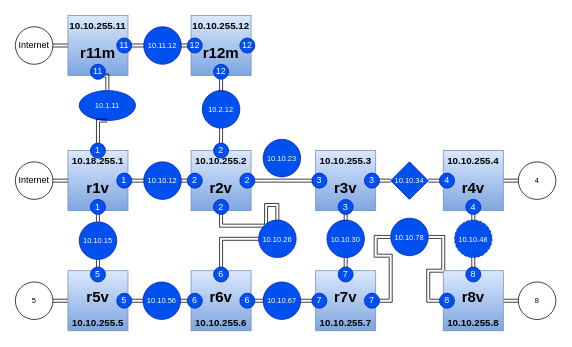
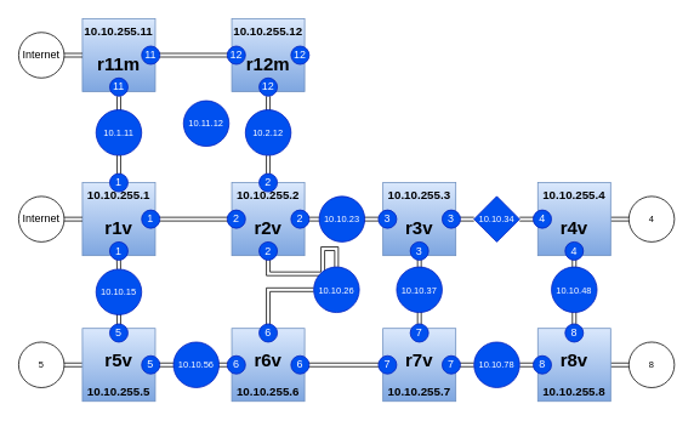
  <mxCell id="0" />
  <mxCell id="1" parent="0" />
  <mxCell id="2" style="edgeStyle=orthogonalEdgeStyle;rounded=0;orthogonalLoop=1;jettySize=auto;html=1;entryX=0;entryY=0.5;entryDx=0;entryDy=0;shape=link;" edge="1" parent="1" source="4" target="10"><mxGeometry relative="1" as="geometry" /></mxCell>
  <mxCell id="3" style="edgeStyle=orthogonalEdgeStyle;rounded=0;orthogonalLoop=1;jettySize=auto;html=1;entryX=0.5;entryY=0;entryDx=0;entryDy=0;shape=link;" edge="1" parent="1" source="28" target="7"><mxGeometry relative="1" as="geometry" /></mxCell>
- <mxCell id="4" value="&lt;div style=&quot;font-size: 13px;&quot;&gt;10.18.255.1&lt;/div&gt;&lt;div style=&quot;font-size: 13px;&quot;&gt;&lt;br&gt;&lt;/div&gt;&lt;div style=&quot;font-size: 13px;&quot;&gt;&lt;font style=&quot;font-size: 20px;&quot;&gt;r1v&lt;/font&gt;&lt;/div&gt;" style="whiteSpace=wrap;html=1;aspect=fixed;fontSize=13;fillColor=#dae8fc;strokeColor=#6c8ebf;gradientColor=#7ea6e0;verticalAlign=top;fontStyle=1" vertex="1" parent="1"><mxGeometry x="90" y="200" width="80" height="80" as="geometry" /></mxCell>
+ <mxCell id="4" value="&lt;div style=&quot;font-size: 13px;&quot;&gt;10.10.255.1&lt;/div&gt;&lt;div style=&quot;font-size: 13px;&quot;&gt;&lt;br&gt;&lt;/div&gt;&lt;div style=&quot;font-size: 13px;&quot;&gt;&lt;font style=&quot;font-size: 20px;&quot;&gt;r1v&lt;/font&gt;&lt;/div&gt;" style="whiteSpace=wrap;html=1;aspect=fixed;fontSize=13;fillColor=#dae8fc;strokeColor=#6c8ebf;gradientColor=#7ea6e0;verticalAlign=top;fontStyle=1" vertex="1" parent="1"><mxGeometry x="90" y="200" width="80" height="80" as="geometry" /></mxCell>
  <mxCell id="5" style="edgeStyle=orthogonalEdgeStyle;rounded=0;orthogonalLoop=1;jettySize=auto;html=1;entryX=0;entryY=0.5;entryDx=0;entryDy=0;shape=link;" edge="1" parent="1" source="7" target="12"><mxGeometry relative="1" as="geometry" /></mxCell>
  <mxCell id="6" style="edgeStyle=orthogonalEdgeStyle;rounded=0;orthogonalLoop=1;jettySize=auto;html=1;entryX=1;entryY=0.5;entryDx=0;entryDy=0;shape=link;" edge="1" parent="1" source="7" target="61"><mxGeometry relative="1" as="geometry" /></mxCell>
  <mxCell id="7" value="&lt;div style=&quot;font-size: 13px;&quot;&gt;&lt;font style=&quot;font-size: 20px;&quot;&gt;r5v&lt;/font&gt;&lt;/div&gt;&lt;div style=&quot;font-size: 13px;&quot;&gt;&lt;br style=&quot;font-size: 13px;&quot;&gt;&lt;/div&gt;&lt;div style=&quot;font-size: 13px;&quot;&gt;10.10.255.5&lt;br style=&quot;font-size: 13px;&quot;&gt;&lt;/div&gt;" style="whiteSpace=wrap;html=1;aspect=fixed;fontSize=13;fillColor=#dae8fc;strokeColor=#6c8ebf;gradientColor=#7ea6e0;verticalAlign=bottom;fontStyle=1" vertex="1" parent="1"><mxGeometry x="90" y="360" width="80" height="80" as="geometry" /></mxCell>
  <mxCell id="8" style="edgeStyle=orthogonalEdgeStyle;rounded=0;orthogonalLoop=1;jettySize=auto;html=1;entryX=0;entryY=0.5;entryDx=0;entryDy=0;shape=link;" edge="1" parent="1" source="10" target="15"><mxGeometry relative="1" as="geometry" /></mxCell>
  <mxCell id="9" style="edgeStyle=orthogonalEdgeStyle;rounded=0;orthogonalLoop=1;jettySize=auto;html=1;entryX=0.5;entryY=0;entryDx=0;entryDy=0;shape=link;" edge="1" parent="1" source="32" target="12"><mxGeometry relative="1" as="geometry" /></mxCell>
  <mxCell id="10" value="&lt;div style=&quot;font-size: 13px;&quot;&gt;10.10.255.2&lt;/div&gt;&lt;div style=&quot;font-size: 13px;&quot;&gt;&lt;br&gt;&lt;/div&gt;&lt;div style=&quot;font-size: 13px;&quot;&gt;&lt;font style=&quot;font-size: 20px;&quot;&gt;r2v&lt;/font&gt;&lt;/div&gt;" style="whiteSpace=wrap;html=1;aspect=fixed;fontSize=13;fillColor=#dae8fc;strokeColor=#6c8ebf;gradientColor=#7ea6e0;verticalAlign=top;fontStyle=1" vertex="1" parent="1"><mxGeometry x="254" y="200" width="80" height="80" as="geometry" /></mxCell>
  <mxCell id="11" style="edgeStyle=orthogonalEdgeStyle;rounded=0;orthogonalLoop=1;jettySize=auto;html=1;entryX=0;entryY=0.5;entryDx=0;entryDy=0;shape=link;" edge="1" parent="1" source="12" target="17"><mxGeometry relative="1" as="geometry" /></mxCell>
  <mxCell id="12" value="&lt;div style=&quot;font-size: 20px;&quot;&gt;r6v&lt;/div&gt;&lt;div style=&quot;font-size: 13px;&quot;&gt;&lt;br style=&quot;font-size: 13px;&quot;&gt;&lt;/div&gt;&lt;div style=&quot;font-size: 13px;&quot;&gt;10.10.255.6&lt;br style=&quot;font-size: 13px;&quot;&gt;&lt;/div&gt;" style="whiteSpace=wrap;html=1;aspect=fixed;fontSize=13;fillColor=#dae8fc;strokeColor=#6c8ebf;gradientColor=#7ea6e0;verticalAlign=bottom;fontStyle=1" vertex="1" parent="1"><mxGeometry x="254" y="360" width="80" height="80" as="geometry" /></mxCell>
  <mxCell id="13" style="edgeStyle=orthogonalEdgeStyle;rounded=0;orthogonalLoop=1;jettySize=auto;html=1;entryX=0;entryY=0.5;entryDx=0;entryDy=0;shape=link;" edge="1" parent="1" source="26" target="20"><mxGeometry relative="1" as="geometry" /></mxCell>
  <mxCell id="14" style="edgeStyle=orthogonalEdgeStyle;rounded=0;orthogonalLoop=1;jettySize=auto;html=1;entryX=0.5;entryY=0;entryDx=0;entryDy=0;shape=link;" edge="1" parent="1" source="15" target="17"><mxGeometry relative="1" as="geometry" /></mxCell>
  <mxCell id="15" value="&lt;div style=&quot;font-size: 13px;&quot;&gt;10.10.255.3&lt;/div&gt;&lt;div style=&quot;font-size: 13px;&quot;&gt;&lt;br&gt;&lt;/div&gt;&lt;div style=&quot;font-size: 13px;&quot;&gt;&lt;font style=&quot;font-size: 20px;&quot;&gt;r3v&lt;/font&gt;&lt;/div&gt;" style="whiteSpace=wrap;html=1;aspect=fixed;fontSize=13;fillColor=#dae8fc;strokeColor=#6c8ebf;gradientColor=#7ea6e0;verticalAlign=top;fontStyle=1" vertex="1" parent="1"><mxGeometry x="420" y="200" width="80" height="80" as="geometry" /></mxCell>
  <mxCell id="16" style="edgeStyle=orthogonalEdgeStyle;rounded=0;orthogonalLoop=1;jettySize=auto;html=1;entryX=0;entryY=0.5;entryDx=0;entryDy=0;shape=link;" edge="1" parent="1" source="35" target="22"><mxGeometry relative="1" as="geometry" /></mxCell>
  <mxCell id="17" value="&lt;div style=&quot;font-size: 13px;&quot;&gt;&lt;font style=&quot;font-size: 20px;&quot;&gt;r7v&lt;/font&gt;&lt;/div&gt;&lt;div style=&quot;font-size: 13px;&quot;&gt;&lt;br style=&quot;font-size: 13px;&quot;&gt;&lt;/div&gt;&lt;div style=&quot;font-size: 13px;&quot;&gt;10.10.255.7&lt;br style=&quot;font-size: 13px;&quot;&gt;&lt;/div&gt;" style="whiteSpace=wrap;html=1;aspect=fixed;fontSize=13;fillColor=#dae8fc;strokeColor=#6c8ebf;gradientColor=#7ea6e0;verticalAlign=bottom;fontStyle=1" vertex="1" parent="1"><mxGeometry x="420" y="360" width="80" height="80" as="geometry" /></mxCell>
  <mxCell id="18" style="edgeStyle=orthogonalEdgeStyle;rounded=0;orthogonalLoop=1;jettySize=auto;html=1;entryX=0.5;entryY=0;entryDx=0;entryDy=0;shape=link;" edge="1" parent="1" source="20" target="22"><mxGeometry relative="1" as="geometry" /></mxCell>
  <mxCell id="19" style="edgeStyle=orthogonalEdgeStyle;rounded=0;orthogonalLoop=1;jettySize=auto;html=1;entryX=0;entryY=0.5;entryDx=0;entryDy=0;shape=link;" edge="1" parent="1" source="20" target="37"><mxGeometry relative="1" as="geometry" /></mxCell>
  <mxCell id="20" value="&lt;div style=&quot;font-size: 13px;&quot;&gt;10.10.255.4&lt;/div&gt;&lt;div style=&quot;font-size: 13px;&quot;&gt;&lt;br&gt;&lt;/div&gt;&lt;div style=&quot;font-size: 13px;&quot;&gt;&lt;font style=&quot;font-size: 20px;&quot;&gt;r4v&lt;/font&gt;&lt;/div&gt;" style="whiteSpace=wrap;html=1;aspect=fixed;fontSize=13;fillColor=#dae8fc;strokeColor=#6c8ebf;gradientColor=#7ea6e0;fontStyle=1;verticalAlign=top;" vertex="1" parent="1"><mxGeometry x="590" y="200" width="80" height="80" as="geometry" /></mxCell>
  <mxCell id="21" style="edgeStyle=orthogonalEdgeStyle;rounded=0;orthogonalLoop=1;jettySize=auto;html=1;entryX=0;entryY=0.5;entryDx=0;entryDy=0;shape=link;" edge="1" parent="1" source="22" target="38"><mxGeometry relative="1" as="geometry" /></mxCell>
  <mxCell id="22" value="&lt;div style=&quot;font-size: 13px;&quot;&gt;&lt;font style=&quot;font-size: 20px;&quot;&gt;r8v&lt;/font&gt;&lt;/div&gt;&lt;div style=&quot;font-size: 13px;&quot;&gt;&lt;br style=&quot;font-size: 13px;&quot;&gt;&lt;/div&gt;&lt;div style=&quot;font-size: 13px;&quot;&gt;10.10.255.8&lt;br style=&quot;font-size: 13px;&quot;&gt;&lt;/div&gt;" style="whiteSpace=wrap;html=1;aspect=fixed;fontSize=13;fillColor=#dae8fc;strokeColor=#6c8ebf;gradientColor=#7ea6e0;verticalAlign=bottom;fontStyle=1" vertex="1" parent="1"><mxGeometry x="590" y="360" width="80" height="80" as="geometry" /></mxCell>
- <mxCell id="23" value="&lt;div style=&quot;font-size: 10px;&quot;&gt;10.10.12&lt;br style=&quot;font-size: 10px;&quot;&gt;&lt;/div&gt;" style="ellipse;whiteSpace=wrap;html=1;aspect=fixed;fontSize=10;fillColor=#0050ef;fontColor=#ffffff;strokeColor=#001DBC;" vertex="1" parent="1"><mxGeometry x="191" y="215" width="50" height="50" as="geometry" /></mxCell>
- <mxCell id="24" value="10.10.23" style="ellipse;whiteSpace=wrap;html=1;aspect=fixed;fontSize=10;fillColor=#0050ef;fontColor=#ffffff;strokeColor=#001DBC;" vertex="1" parent="1"><mxGeometry x="350" y="185" width="50" height="50" as="geometry" /></mxCell>
+ <mxCell id="24" value="10.10.23" style="ellipse;whiteSpace=wrap;html=1;aspect=fixed;fontSize=10;fillColor=#0050ef;fontColor=#ffffff;strokeColor=#001DBC;" vertex="1" parent="1"><mxGeometry x="350" y="215" width="50" height="50" as="geometry" /></mxCell>
  <mxCell id="25" value="" style="edgeStyle=orthogonalEdgeStyle;rounded=0;orthogonalLoop=1;jettySize=auto;html=1;entryX=0;entryY=0.5;entryDx=0;entryDy=0;shape=link;" edge="1" parent="1" source="15" target="26"><mxGeometry relative="1" as="geometry"><mxPoint x="500" y="240" as="sourcePoint" /><mxPoint x="590" y="240" as="targetPoint" /></mxGeometry></mxCell>
  <mxCell id="26" value="10.10.34" style="rhombus;whiteSpace=wrap;html=1;aspect=fixed;fontSize=10;fillColor=#0050ef;fontColor=#ffffff;strokeColor=#001DBC;" vertex="1" parent="1"><mxGeometry x="520" y="215" width="50" height="50" as="geometry" /></mxCell>
  <mxCell id="27" value="" style="edgeStyle=orthogonalEdgeStyle;rounded=0;orthogonalLoop=1;jettySize=auto;html=1;entryX=0.5;entryY=0;entryDx=0;entryDy=0;shape=link;exitX=0.497;exitY=1.004;exitDx=0;exitDy=0;exitPerimeter=0;" edge="1" parent="1" source="4" target="28"><mxGeometry relative="1" as="geometry"><mxPoint x="130" y="280" as="sourcePoint" /><mxPoint x="130" y="360" as="targetPoint" /></mxGeometry></mxCell>
  <mxCell id="28" value="&lt;div style=&quot;font-size: 10px;&quot;&gt;10.10.15&lt;br style=&quot;font-size: 10px;&quot;&gt;&lt;/div&gt;" style="ellipse;whiteSpace=wrap;html=1;aspect=fixed;fontSize=10;fillColor=#0050ef;fontColor=#ffffff;strokeColor=#001DBC;" vertex="1" parent="1"><mxGeometry x="105" y="295" width="50" height="50" as="geometry" /></mxCell>
  <mxCell id="29" value="10.10.56" style="ellipse;whiteSpace=wrap;html=1;aspect=fixed;fontSize=10;fillColor=#0050ef;fontColor=#ffffff;strokeColor=#001DBC;" vertex="1" parent="1"><mxGeometry x="190" y="375" width="50" height="50" as="geometry" /></mxCell>
- <mxCell id="30" value="10.10.67" style="ellipse;whiteSpace=wrap;html=1;aspect=fixed;fontSize=10;fillColor=#0050ef;fontColor=#ffffff;strokeColor=#001DBC;" vertex="1" parent="1"><mxGeometry x="350" y="375" width="50" height="50" as="geometry" /></mxCell>
  <mxCell id="31" value="" style="edgeStyle=orthogonalEdgeStyle;rounded=0;orthogonalLoop=1;jettySize=auto;html=1;entryX=0.5;entryY=0;entryDx=0;entryDy=0;shape=link;exitX=0.5;exitY=1.005;exitDx=0;exitDy=0;exitPerimeter=0;" edge="1" parent="1" source="10" target="32"><mxGeometry relative="1" as="geometry"><mxPoint x="294" y="280" as="sourcePoint" /><mxPoint x="294" y="360" as="targetPoint" /></mxGeometry></mxCell>
  <mxCell id="32" value="&lt;div&gt;10.10.26&lt;br&gt;&lt;/div&gt;" style="ellipse;whiteSpace=wrap;html=1;aspect=fixed;fontSize=10;fillColor=#0050ef;fontColor=#ffffff;strokeColor=#001DBC;" vertex="1" parent="1"><mxGeometry x="344" y="292.5" width="50" height="50" as="geometry" /></mxCell>
- <mxCell id="33" value="&lt;div&gt;10.10.30&lt;br&gt;&lt;/div&gt;" style="ellipse;whiteSpace=wrap;html=1;aspect=fixed;fontSize=10;fillColor=#0050ef;fontColor=#ffffff;strokeColor=#001DBC;" vertex="1" parent="1"><mxGeometry x="435" y="292.5" width="50" height="50" as="geometry" /></mxCell>
+ <mxCell id="33" value="&lt;div&gt;10.10.37&lt;br&gt;&lt;/div&gt;" style="ellipse;whiteSpace=wrap;html=1;aspect=fixed;fontSize=10;fillColor=#0050ef;fontColor=#ffffff;strokeColor=#001DBC;" vertex="1" parent="1"><mxGeometry x="435" y="292.5" width="50" height="50" as="geometry" /></mxCell>
  <mxCell id="34" value="" style="edgeStyle=orthogonalEdgeStyle;rounded=0;orthogonalLoop=1;jettySize=auto;html=1;entryX=0;entryY=0.5;entryDx=0;entryDy=0;shape=link;" edge="1" parent="1" source="17" target="35"><mxGeometry relative="1" as="geometry"><mxPoint x="500" y="400" as="sourcePoint" /><mxPoint x="590" y="400" as="targetPoint" /></mxGeometry></mxCell>
- <mxCell id="35" value="10.10.78" style="ellipse;whiteSpace=wrap;html=1;aspect=fixed;fontSize=10;fillColor=#0050ef;fontColor=#ffffff;strokeColor=#001DBC;" vertex="1" parent="1"><mxGeometry x="520" y="290" width="50" height="50" as="geometry" /></mxCell>
- <mxCell id="36" value="10.10.48" style="ellipse;whiteSpace=wrap;html=1;aspect=fixed;fontSize=10;fillColor=#0050ef;fontColor=#ffffff;strokeColor=#001DBC;dashed=1;" vertex="1" parent="1"><mxGeometry x="605" y="292.5" width="50" height="50" as="geometry" /></mxCell>
+ <mxCell id="35" value="10.10.78" style="ellipse;whiteSpace=wrap;html=1;aspect=fixed;fontSize=10;fillColor=#0050ef;fontColor=#ffffff;strokeColor=#001DBC;" vertex="1" parent="1"><mxGeometry x="520" y="375" width="50" height="50" as="geometry" /></mxCell>
+ <mxCell id="36" value="10.10.48" style="ellipse;whiteSpace=wrap;html=1;aspect=fixed;fontSize=10;fillColor=#0050ef;fontColor=#ffffff;strokeColor=#001DBC;" vertex="1" parent="1"><mxGeometry x="605" y="292.5" width="50" height="50" as="geometry" /></mxCell>
  <mxCell id="37" value="4" style="ellipse;whiteSpace=wrap;html=1;aspect=fixed;fontSize=10;" vertex="1" parent="1"><mxGeometry x="690" y="215" width="50" height="50" as="geometry" /></mxCell>
  <mxCell id="38" value="8" style="ellipse;whiteSpace=wrap;html=1;aspect=fixed;fontSize=10;" vertex="1" parent="1"><mxGeometry x="690" y="375" width="50" height="50" as="geometry" /></mxCell>
  <mxCell id="39" value="" style="edgeStyle=orthogonalEdgeStyle;shape=link;rounded=0;orthogonalLoop=1;jettySize=auto;html=1;" edge="1" parent="1" source="4" target="40"><mxGeometry relative="1" as="geometry"><mxPoint x="90" y="240" as="sourcePoint" /><mxPoint x="0" y="320" as="targetPoint" /></mxGeometry></mxCell>
  <mxCell id="40" value="Internet" style="ellipse;whiteSpace=wrap;html=1;aspect=fixed;" vertex="1" parent="1"><mxGeometry x="20" y="215" width="50" height="50" as="geometry" /></mxCell>
  <mxCell id="41" value="1" style="ellipse;whiteSpace=wrap;html=1;aspect=fixed;fillColor=#0050ef;fontColor=#ffffff;strokeColor=#001DBC;" vertex="1" parent="1"><mxGeometry x="155" y="230" width="20" height="20" as="geometry" /></mxCell>
  <mxCell id="42" value="1" style="ellipse;whiteSpace=wrap;html=1;aspect=fixed;fillColor=#0050ef;fontColor=#ffffff;strokeColor=#001DBC;" vertex="1" parent="1"><mxGeometry x="120" y="265" width="20" height="20" as="geometry" /></mxCell>
  <mxCell id="43" value="2" style="ellipse;whiteSpace=wrap;html=1;aspect=fixed;fillColor=#0050ef;fontColor=#ffffff;strokeColor=#001DBC;" vertex="1" parent="1"><mxGeometry x="249" y="230" width="20" height="20" as="geometry" /></mxCell>
  <mxCell id="44" value="2" style="ellipse;whiteSpace=wrap;html=1;aspect=fixed;fillColor=#0050ef;fontColor=#ffffff;strokeColor=#001DBC;" vertex="1" parent="1"><mxGeometry x="319" y="230" width="20" height="20" as="geometry" /></mxCell>
  <mxCell id="45" value="2" style="ellipse;whiteSpace=wrap;html=1;aspect=fixed;fillColor=#0050ef;fontColor=#ffffff;strokeColor=#001DBC;" vertex="1" parent="1"><mxGeometry x="284" y="265" width="20" height="20" as="geometry" /></mxCell>
  <mxCell id="46" value="3" style="ellipse;whiteSpace=wrap;html=1;aspect=fixed;fillColor=#0050ef;fontColor=#ffffff;strokeColor=#001DBC;" vertex="1" parent="1"><mxGeometry x="415" y="230" width="20" height="20" as="geometry" /></mxCell>
  <mxCell id="47" value="3" style="ellipse;whiteSpace=wrap;html=1;aspect=fixed;fillColor=#0050ef;fontColor=#ffffff;strokeColor=#001DBC;" vertex="1" parent="1"><mxGeometry x="450" y="265" width="20" height="20" as="geometry" /></mxCell>
  <mxCell id="48" value="3" style="ellipse;whiteSpace=wrap;html=1;aspect=fixed;fillColor=#0050ef;fontColor=#ffffff;strokeColor=#001DBC;" vertex="1" parent="1"><mxGeometry x="485" y="230" width="20" height="20" as="geometry" /></mxCell>
  <mxCell id="49" value="4" style="ellipse;whiteSpace=wrap;html=1;aspect=fixed;fillColor=#0050ef;fontColor=#ffffff;strokeColor=#001DBC;" vertex="1" parent="1"><mxGeometry x="585" y="230" width="20" height="20" as="geometry" /></mxCell>
  <mxCell id="50" value="4" style="ellipse;whiteSpace=wrap;html=1;aspect=fixed;fillColor=#0050ef;fontColor=#ffffff;strokeColor=#001DBC;" vertex="1" parent="1"><mxGeometry x="620" y="265" width="20" height="20" as="geometry" /></mxCell>
  <mxCell id="51" value="5" style="ellipse;whiteSpace=wrap;html=1;aspect=fixed;fillColor=#0050ef;fontColor=#ffffff;strokeColor=#001DBC;" vertex="1" parent="1"><mxGeometry x="155" y="390" width="20" height="20" as="geometry" /></mxCell>
  <mxCell id="52" value="5" style="ellipse;whiteSpace=wrap;html=1;aspect=fixed;fillColor=#0050ef;fontColor=#ffffff;strokeColor=#001DBC;" vertex="1" parent="1"><mxGeometry x="120" y="355" width="20" height="20" as="geometry" /></mxCell>
  <mxCell id="53" value="6" style="ellipse;whiteSpace=wrap;html=1;aspect=fixed;fillColor=#0050ef;fontColor=#ffffff;strokeColor=#001DBC;" vertex="1" parent="1"><mxGeometry x="319" y="390" width="20" height="20" as="geometry" /></mxCell>
  <mxCell id="54" value="6" style="ellipse;whiteSpace=wrap;html=1;aspect=fixed;fillColor=#0050ef;fontColor=#ffffff;strokeColor=#001DBC;" vertex="1" parent="1"><mxGeometry x="284" y="355" width="20" height="20" as="geometry" /></mxCell>
  <mxCell id="55" value="6" style="ellipse;whiteSpace=wrap;html=1;aspect=fixed;fillColor=#0050ef;fontColor=#ffffff;strokeColor=#001DBC;" vertex="1" parent="1"><mxGeometry x="249" y="390" width="20" height="20" as="geometry" /></mxCell>
  <mxCell id="56" value="7" style="ellipse;whiteSpace=wrap;html=1;aspect=fixed;fillColor=#0050ef;fontColor=#ffffff;strokeColor=#001DBC;" vertex="1" parent="1"><mxGeometry x="485" y="390" width="20" height="20" as="geometry" /></mxCell>
  <mxCell id="57" value="7" style="ellipse;whiteSpace=wrap;html=1;aspect=fixed;fillColor=#0050ef;fontColor=#ffffff;strokeColor=#001DBC;" vertex="1" parent="1"><mxGeometry x="450" y="355" width="20" height="20" as="geometry" /></mxCell>
  <mxCell id="58" value="7" style="ellipse;whiteSpace=wrap;html=1;aspect=fixed;fillColor=#0050ef;fontColor=#ffffff;strokeColor=#001DBC;" vertex="1" parent="1"><mxGeometry x="415" y="390" width="20" height="20" as="geometry" /></mxCell>
  <mxCell id="59" value="8" style="ellipse;whiteSpace=wrap;html=1;aspect=fixed;fillColor=#0050ef;fontColor=#ffffff;strokeColor=#001DBC;" vertex="1" parent="1"><mxGeometry x="585" y="390" width="20" height="20" as="geometry" /></mxCell>
  <mxCell id="60" value="8" style="ellipse;whiteSpace=wrap;html=1;aspect=fixed;fillColor=#0050ef;fontColor=#ffffff;strokeColor=#001DBC;" vertex="1" parent="1"><mxGeometry x="620" y="355" width="20" height="20" as="geometry" /></mxCell>
  <mxCell id="61" value="5" style="ellipse;whiteSpace=wrap;html=1;aspect=fixed;fontSize=10;" vertex="1" parent="1"><mxGeometry x="20" y="375" width="50" height="50" as="geometry" /></mxCell>
  <mxCell id="62" style="edgeStyle=orthogonalEdgeStyle;rounded=0;orthogonalLoop=1;jettySize=auto;html=1;entryX=0;entryY=0.5;entryDx=0;entryDy=0;shape=link;" edge="1" parent="1" source="63" target="65"><mxGeometry relative="1" as="geometry" /></mxCell>
  <mxCell id="63" value="&lt;div style=&quot;font-size: 13px;&quot;&gt;10.10.255.11&lt;/div&gt;&lt;div style=&quot;font-size: 13px;&quot;&gt;&lt;br&gt;&lt;/div&gt;&lt;div style=&quot;font-size: 13px;&quot;&gt;&lt;font style=&quot;font-size: 20px;&quot;&gt;r11m&lt;/font&gt;&lt;/div&gt;" style="whiteSpace=wrap;html=1;aspect=fixed;fontSize=13;fillColor=#dae8fc;strokeColor=#6c8ebf;gradientColor=#7ea6e0;verticalAlign=top;fontStyle=1" vertex="1" parent="1"><mxGeometry x="90" y="20" width="80" height="80" as="geometry" /></mxCell>
  <mxCell id="64" style="edgeStyle=orthogonalEdgeStyle;rounded=0;orthogonalLoop=1;jettySize=auto;html=1;entryX=0.5;entryY=0;entryDx=0;entryDy=0;shape=link;" edge="1" parent="1" source="70" target="79"><mxGeometry relative="1" as="geometry"><mxPoint x="262.5" y="100" as="targetPoint" /></mxGeometry></mxCell>
  <mxCell id="65" value="&lt;div style=&quot;font-size: 13px;&quot;&gt;10.10.255.12&lt;/div&gt;&lt;div style=&quot;font-size: 13px;&quot;&gt;&lt;br&gt;&lt;/div&gt;&lt;div style=&quot;font-size: 13px;&quot;&gt;&lt;font style=&quot;font-size: 20px;&quot;&gt;r12m&lt;/font&gt;&lt;/div&gt;" style="whiteSpace=wrap;html=1;aspect=fixed;fontSize=13;fillColor=#dae8fc;strokeColor=#6c8ebf;gradientColor=#7ea6e0;verticalAlign=top;fontStyle=1" vertex="1" parent="1"><mxGeometry x="254" y="20" width="80" height="80" as="geometry" /></mxCell>
- <mxCell id="66" value="10.11.12" style="ellipse;whiteSpace=wrap;html=1;aspect=fixed;fontSize=10;fillColor=#0050ef;fontColor=#ffffff;strokeColor=#001DBC;" vertex="1" parent="1"><mxGeometry x="191" y="35" width="50" height="50" as="geometry" /></mxCell>
+ <mxCell id="66" value="10.11.12" style="ellipse;whiteSpace=wrap;html=1;aspect=fixed;fontSize=10;fillColor=#0050ef;fontColor=#ffffff;strokeColor=#001DBC;" vertex="1" parent="1"><mxGeometry x="201" y="110" width="50" height="50" as="geometry" /></mxCell>
  <mxCell id="67" style="edgeStyle=orthogonalEdgeStyle;rounded=0;orthogonalLoop=1;jettySize=auto;html=1;entryX=0.5;entryY=1;entryDx=0;entryDy=0;shape=link;" edge="1" parent="1" source="68" target="74"><mxGeometry relative="1" as="geometry" /></mxCell>
- <mxCell id="68" value="10.1.11" style="ellipse;whiteSpace=wrap;html=1;aspect=fixed;fontSize=10;fillColor=#0050ef;fontColor=#ffffff;strokeColor=#001DBC;" vertex="1" parent="1"><mxGeometry x="105" y="120" width="75" height="40" as="geometry" /></mxCell>
+ <mxCell id="68" value="10.1.11" style="ellipse;whiteSpace=wrap;html=1;aspect=fixed;fontSize=10;fillColor=#0050ef;fontColor=#ffffff;strokeColor=#001DBC;" vertex="1" parent="1"><mxGeometry x="105" y="120" width="50" height="50" as="geometry" /></mxCell>
  <mxCell id="69" style="edgeStyle=orthogonalEdgeStyle;rounded=0;orthogonalLoop=1;jettySize=auto;html=1;entryX=0.5;entryY=1;entryDx=0;entryDy=0;shape=link;" edge="1" parent="1" source="70" target="77"><mxGeometry relative="1" as="geometry" /></mxCell>
  <mxCell id="70" value="10.2.12" style="ellipse;whiteSpace=wrap;html=1;aspect=fixed;fontSize=10;fillColor=#0050ef;fontColor=#ffffff;strokeColor=#001DBC;" vertex="1" parent="1"><mxGeometry x="269" y="120" width="50" height="50" as="geometry" /></mxCell>
  <mxCell id="71" value="" style="edgeStyle=orthogonalEdgeStyle;shape=link;rounded=0;orthogonalLoop=1;jettySize=auto;html=1;" edge="1" parent="1" source="63" target="72"><mxGeometry relative="1" as="geometry"><mxPoint x="90" y="60" as="sourcePoint" /><mxPoint x="0" y="140" as="targetPoint" /></mxGeometry></mxCell>
  <mxCell id="72" value="Internet" style="ellipse;whiteSpace=wrap;html=1;aspect=fixed;" vertex="1" parent="1"><mxGeometry x="20" y="35" width="50" height="50" as="geometry" /></mxCell>
  <mxCell id="73" value="11" style="ellipse;whiteSpace=wrap;html=1;aspect=fixed;fillColor=#0050ef;fontColor=#ffffff;strokeColor=#001DBC;" vertex="1" parent="1"><mxGeometry x="155" y="50" width="20" height="20" as="geometry" /></mxCell>
  <mxCell id="74" value="11" style="ellipse;whiteSpace=wrap;html=1;aspect=fixed;fillColor=#0050ef;fontColor=#ffffff;strokeColor=#001DBC;" vertex="1" parent="1"><mxGeometry x="120" y="85" width="20" height="20" as="geometry" /></mxCell>
  <mxCell id="75" value="12" style="ellipse;whiteSpace=wrap;html=1;aspect=fixed;fillColor=#0050ef;fontColor=#ffffff;strokeColor=#001DBC;" vertex="1" parent="1"><mxGeometry x="249" y="50" width="20" height="20" as="geometry" /></mxCell>
  <mxCell id="76" value="12" style="ellipse;whiteSpace=wrap;html=1;aspect=fixed;fillColor=#0050ef;fontColor=#ffffff;strokeColor=#001DBC;" vertex="1" parent="1"><mxGeometry x="319" y="50" width="20" height="20" as="geometry" /></mxCell>
  <mxCell id="77" value="12" style="ellipse;whiteSpace=wrap;html=1;aspect=fixed;fillColor=#0050ef;fontColor=#ffffff;strokeColor=#001DBC;" vertex="1" parent="1"><mxGeometry x="284" y="85" width="20" height="20" as="geometry" /></mxCell>
  <mxCell id="78" value="1" style="ellipse;whiteSpace=wrap;html=1;aspect=fixed;fillColor=#0050ef;fontColor=#ffffff;strokeColor=#001DBC;" vertex="1" parent="1"><mxGeometry x="120" y="190" width="20" height="20" as="geometry" /></mxCell>
  <mxCell id="79" value="2" style="ellipse;whiteSpace=wrap;html=1;aspect=fixed;fillColor=#0050ef;fontColor=#ffffff;strokeColor=#001DBC;" vertex="1" parent="1"><mxGeometry x="284" y="190" width="20" height="20" as="geometry" /></mxCell>
  <mxCell id="80" style="edgeStyle=orthogonalEdgeStyle;rounded=0;orthogonalLoop=1;jettySize=auto;html=1;entryX=0.5;entryY=0;entryDx=0;entryDy=0;shape=link;exitX=0.5;exitY=1;exitDx=0;exitDy=0;" edge="1" parent="1" source="68" target="78"><mxGeometry relative="1" as="geometry"><mxPoint x="126" y="170" as="sourcePoint" /><mxPoint x="126" y="190" as="targetPoint" /></mxGeometry></mxCell>
